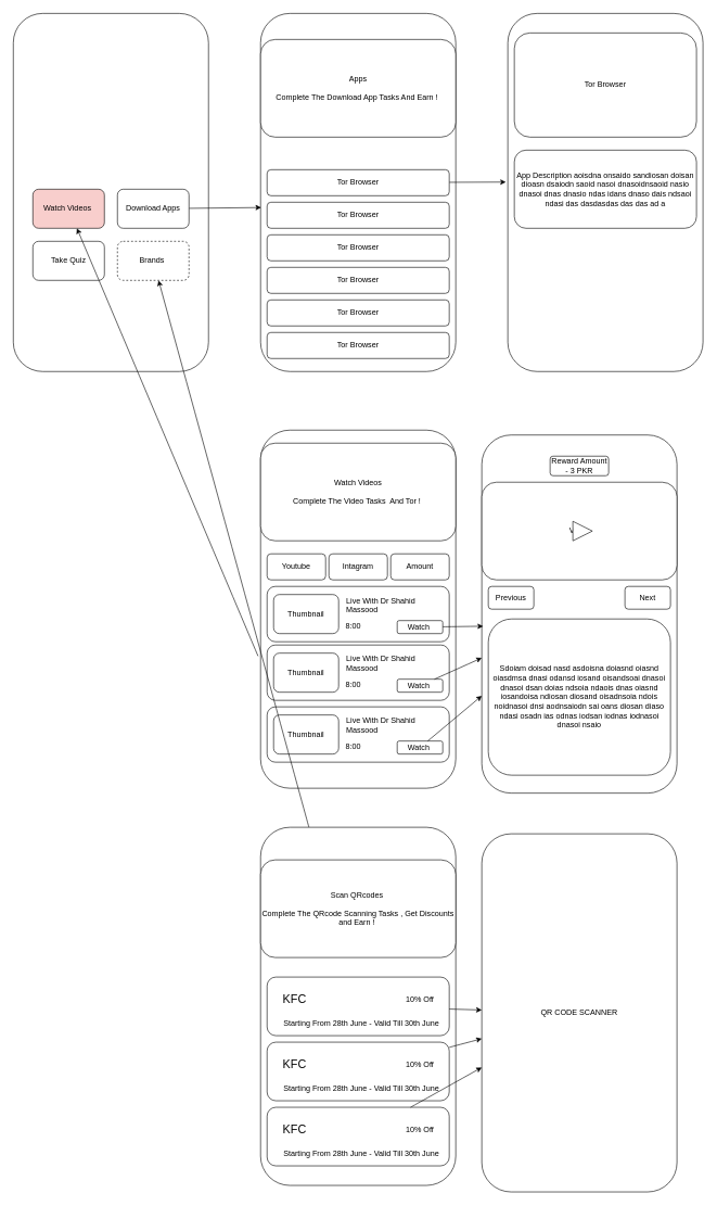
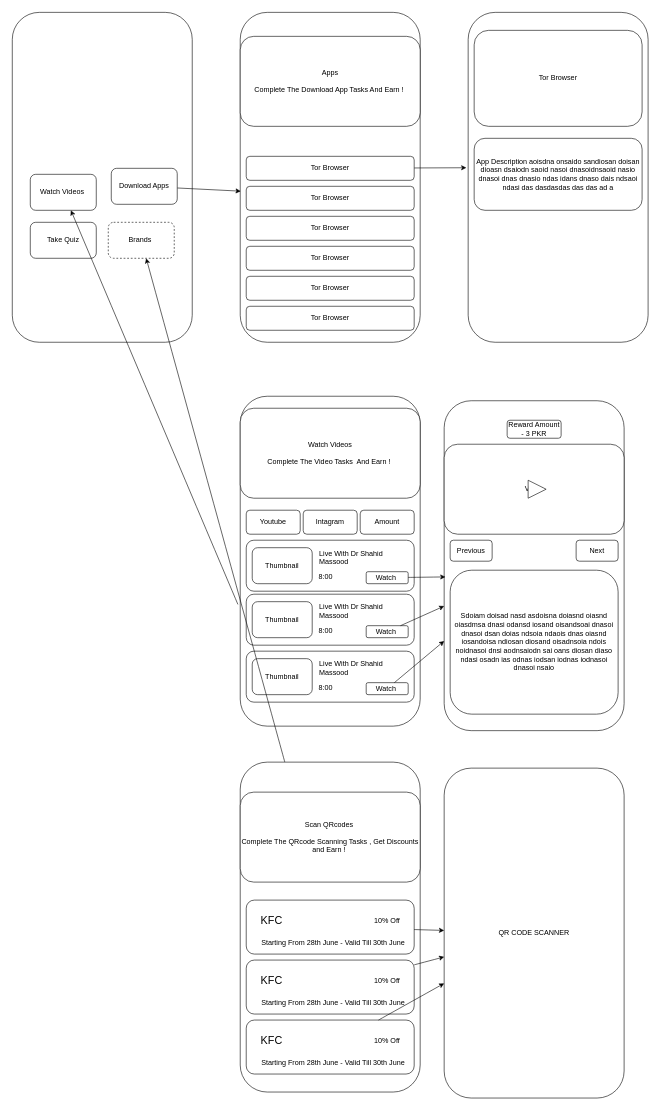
  <mxCell id="0" />
  <mxCell id="1" parent="0" />
  <mxCell id="2" value="" style="rounded=1;whiteSpace=wrap;html=1;" vertex="1" parent="1"><mxGeometry x="400" y="20" width="300" height="550" as="geometry" /></mxCell>
  <mxCell id="3" value="" style="rounded=1;whiteSpace=wrap;html=1;" vertex="1" parent="1"><mxGeometry x="20" y="20" width="300" height="550" as="geometry" /></mxCell>
- <mxCell id="4" value="Watch Videos&amp;nbsp;" style="rounded=1;whiteSpace=wrap;html=1;fillColor=#f8cecc;" vertex="1" parent="1"><mxGeometry x="50" y="290" width="110" height="60" as="geometry" /></mxCell>
+ <mxCell id="4" value="Watch Videos&amp;nbsp;" style="rounded=1;whiteSpace=wrap;html=1;" vertex="1" parent="1"><mxGeometry x="50" y="290" width="110" height="60" as="geometry" /></mxCell>
  <mxCell id="5" style="edgeStyle=none;html=1;entryX=0.003;entryY=0.542;entryDx=0;entryDy=0;entryPerimeter=0;" edge="1" parent="1" source="6" target="2"><mxGeometry relative="1" as="geometry" /></mxCell>
- <mxCell id="6" value="Download Apps" style="rounded=1;whiteSpace=wrap;html=1;" vertex="1" parent="1"><mxGeometry x="180" y="290" width="110" height="60" as="geometry" /></mxCell>
+ <mxCell id="6" value="Download Apps" style="rounded=1;whiteSpace=wrap;html=1;" vertex="1" parent="1"><mxGeometry x="185" y="280" width="110" height="60" as="geometry" /></mxCell>
  <mxCell id="7" value="Take Quiz" style="rounded=1;whiteSpace=wrap;html=1;" vertex="1" parent="1"><mxGeometry x="50" y="370" width="110" height="60" as="geometry" /></mxCell>
  <mxCell id="8" value="Brands&amp;nbsp;" style="rounded=1;whiteSpace=wrap;html=1;dashed=1;" vertex="1" parent="1"><mxGeometry x="180" y="370" width="110" height="60" as="geometry" /></mxCell>
  <mxCell id="9" value="Apps&lt;br&gt;&lt;br&gt;Complete The Download App Tasks And Earn !&amp;nbsp;" style="rounded=1;whiteSpace=wrap;html=1;" vertex="1" parent="1"><mxGeometry x="400" y="60" width="300" height="150" as="geometry" /></mxCell>
  <mxCell id="10" value="Tor Browser&lt;br&gt;" style="rounded=1;whiteSpace=wrap;html=1;" vertex="1" parent="1"><mxGeometry x="410" y="510" width="280" height="40" as="geometry" /></mxCell>
  <mxCell id="11" value="Tor Browser&lt;br&gt;" style="rounded=1;whiteSpace=wrap;html=1;" vertex="1" parent="1"><mxGeometry x="410" y="310" width="280" height="40" as="geometry" /></mxCell>
  <mxCell id="12" value="Tor Browser&lt;br&gt;" style="rounded=1;whiteSpace=wrap;html=1;" vertex="1" parent="1"><mxGeometry x="410" y="410" width="280" height="40" as="geometry" /></mxCell>
  <mxCell id="13" value="Tor Browser&lt;br&gt;" style="rounded=1;whiteSpace=wrap;html=1;" vertex="1" parent="1"><mxGeometry x="410" y="360" width="280" height="40" as="geometry" /></mxCell>
  <mxCell id="14" value="Tor Browser&lt;br&gt;" style="rounded=1;whiteSpace=wrap;html=1;" vertex="1" parent="1"><mxGeometry x="410" y="460" width="280" height="40" as="geometry" /></mxCell>
  <mxCell id="15" style="edgeStyle=none;html=1;entryX=-0.01;entryY=0.471;entryDx=0;entryDy=0;entryPerimeter=0;" edge="1" parent="1" source="16" target="17"><mxGeometry relative="1" as="geometry" /></mxCell>
  <mxCell id="16" value="Tor Browser&lt;br&gt;" style="rounded=1;whiteSpace=wrap;html=1;" vertex="1" parent="1"><mxGeometry x="410" y="260" width="280" height="40" as="geometry" /></mxCell>
  <mxCell id="17" value="" style="rounded=1;whiteSpace=wrap;html=1;" vertex="1" parent="1"><mxGeometry x="780" y="20" width="300" height="550" as="geometry" /></mxCell>
  <mxCell id="18" value="Tor Browser&lt;br&gt;" style="rounded=1;whiteSpace=wrap;html=1;" vertex="1" parent="1"><mxGeometry x="790" y="50" width="280" height="160" as="geometry" /></mxCell>
  <mxCell id="19" style="edgeStyle=none;html=1;exitX=0.593;exitY=0.017;exitDx=0;exitDy=0;exitPerimeter=0;" edge="1" parent="1" source="20"><mxGeometry relative="1" as="geometry"><mxPoint x="956" y="232" as="targetPoint" /></mxGeometry></mxCell>
  <mxCell id="20" value="App Description aoisdna onsaido sandiosan doisan dioasn dsaiodn saoid nasoi dnasoidnsaoid nasio dnasoi dnas dnasio ndas idans dnaso dais ndsaoi ndasi das dasdasdas das das ad a" style="rounded=1;whiteSpace=wrap;html=1;" vertex="1" parent="1"><mxGeometry x="790" y="230" width="280" height="120" as="geometry" /></mxCell>
  <mxCell id="21" style="edgeStyle=none;html=1;curved=1;exitX=-0.013;exitY=0.631;exitDx=0;exitDy=0;exitPerimeter=0;" edge="1" parent="1" source="22" target="4"><mxGeometry relative="1" as="geometry" /></mxCell>
  <mxCell id="22" value="" style="rounded=1;whiteSpace=wrap;html=1;" vertex="1" parent="1"><mxGeometry x="400" y="660" width="300" height="550" as="geometry" /></mxCell>
- <mxCell id="23" value="Watch Videos&lt;br&gt;&lt;br&gt;Complete The Video Tasks&amp;nbsp; And Tor !&amp;nbsp;" style="rounded=1;whiteSpace=wrap;html=1;" vertex="1" parent="1"><mxGeometry x="400" y="680" width="300" height="150" as="geometry" /></mxCell>
+ <mxCell id="23" value="Watch Videos&lt;br&gt;&lt;br&gt;Complete The Video Tasks&amp;nbsp; And Earn !&amp;nbsp;" style="rounded=1;whiteSpace=wrap;html=1;" vertex="1" parent="1"><mxGeometry x="400" y="680" width="300" height="150" as="geometry" /></mxCell>
  <mxCell id="24" value="Youtube" style="rounded=1;whiteSpace=wrap;html=1;" vertex="1" parent="1"><mxGeometry x="410" y="850" width="90" height="40" as="geometry" /></mxCell>
  <mxCell id="25" value="Intagram" style="rounded=1;whiteSpace=wrap;html=1;" vertex="1" parent="1"><mxGeometry x="505" y="850" width="90" height="40" as="geometry" /></mxCell>
  <mxCell id="26" value="Amount" style="rounded=1;whiteSpace=wrap;html=1;" vertex="1" parent="1"><mxGeometry x="600" y="850" width="90" height="40" as="geometry" /></mxCell>
  <mxCell id="27" value="" style="group" vertex="1" connectable="0" parent="1"><mxGeometry x="410" y="900" width="280" height="85" as="geometry" /></mxCell>
  <mxCell id="28" value="" style="rounded=1;whiteSpace=wrap;html=1;" vertex="1" parent="27"><mxGeometry width="280" height="85" as="geometry" /></mxCell>
  <mxCell id="29" value="Thumbnail" style="rounded=1;whiteSpace=wrap;html=1;" vertex="1" parent="27"><mxGeometry x="10" y="12.5" width="100" height="60" as="geometry" /></mxCell>
  <mxCell id="30" value="Live With Dr Shahid Massood" style="text;html=1;strokeColor=none;fillColor=none;align=left;verticalAlign=middle;whiteSpace=wrap;rounded=0;" vertex="1" parent="27"><mxGeometry x="120" y="13.5" width="130" height="30" as="geometry" /></mxCell>
  <mxCell id="31" value="8:00" style="text;html=1;strokeColor=none;fillColor=none;align=left;verticalAlign=middle;whiteSpace=wrap;rounded=0;" vertex="1" parent="27"><mxGeometry x="119" y="46.5" width="130" height="30" as="geometry" /></mxCell>
  <mxCell id="32" value="Watch&amp;nbsp;" style="rounded=1;whiteSpace=wrap;html=1;" vertex="1" parent="27"><mxGeometry x="200" y="52.5" width="70" height="20" as="geometry" /></mxCell>
  <mxCell id="33" value="" style="group" vertex="1" connectable="0" parent="1"><mxGeometry x="410" y="990" width="280" height="85" as="geometry" /></mxCell>
  <mxCell id="34" value="" style="rounded=1;whiteSpace=wrap;html=1;" vertex="1" parent="33"><mxGeometry width="280" height="85" as="geometry" /></mxCell>
  <mxCell id="35" value="Thumbnail" style="rounded=1;whiteSpace=wrap;html=1;" vertex="1" parent="33"><mxGeometry x="10" y="12.5" width="100" height="60" as="geometry" /></mxCell>
  <mxCell id="36" value="Live With Dr Shahid Massood" style="text;html=1;strokeColor=none;fillColor=none;align=left;verticalAlign=middle;whiteSpace=wrap;rounded=0;" vertex="1" parent="33"><mxGeometry x="120" y="13.5" width="130" height="30" as="geometry" /></mxCell>
  <mxCell id="37" value="8:00" style="text;html=1;strokeColor=none;fillColor=none;align=left;verticalAlign=middle;whiteSpace=wrap;rounded=0;" vertex="1" parent="33"><mxGeometry x="119" y="46.5" width="130" height="30" as="geometry" /></mxCell>
  <mxCell id="38" value="Watch&amp;nbsp;" style="rounded=1;whiteSpace=wrap;html=1;" vertex="1" parent="33"><mxGeometry x="200" y="52.5" width="70" height="20" as="geometry" /></mxCell>
  <mxCell id="39" value="" style="group" vertex="1" connectable="0" parent="1"><mxGeometry x="410" y="1085" width="280" height="85" as="geometry" /></mxCell>
  <mxCell id="40" value="" style="rounded=1;whiteSpace=wrap;html=1;" vertex="1" parent="39"><mxGeometry width="280" height="85" as="geometry" /></mxCell>
  <mxCell id="41" value="Thumbnail" style="rounded=1;whiteSpace=wrap;html=1;" vertex="1" parent="39"><mxGeometry x="10" y="12.5" width="100" height="60" as="geometry" /></mxCell>
  <mxCell id="42" value="Live With Dr Shahid Massood" style="text;html=1;strokeColor=none;fillColor=none;align=left;verticalAlign=middle;whiteSpace=wrap;rounded=0;" vertex="1" parent="39"><mxGeometry x="120" y="13.5" width="130" height="30" as="geometry" /></mxCell>
  <mxCell id="43" value="8:00" style="text;html=1;strokeColor=none;fillColor=none;align=left;verticalAlign=middle;whiteSpace=wrap;rounded=0;" vertex="1" parent="39"><mxGeometry x="119" y="46.5" width="130" height="30" as="geometry" /></mxCell>
  <mxCell id="44" value="Watch&amp;nbsp;" style="rounded=1;whiteSpace=wrap;html=1;" vertex="1" parent="39"><mxGeometry x="200" y="52.5" width="70" height="20" as="geometry" /></mxCell>
  <mxCell id="45" value="" style="rounded=1;whiteSpace=wrap;html=1;" vertex="1" parent="1"><mxGeometry x="740" y="667.5" width="300" height="550" as="geometry" /></mxCell>
  <mxCell id="46" style="edgeStyle=none;curved=1;html=1;entryX=0.007;entryY=0.534;entryDx=0;entryDy=0;entryPerimeter=0;" edge="1" parent="1" source="32" target="45"><mxGeometry relative="1" as="geometry" /></mxCell>
  <mxCell id="47" style="edgeStyle=none;curved=1;html=1;" edge="1" parent="1" source="38" target="45"><mxGeometry relative="1" as="geometry" /></mxCell>
  <mxCell id="48" value="" style="edgeStyle=none;curved=1;html=1;" edge="1" parent="1" source="44" target="45"><mxGeometry relative="1" as="geometry" /></mxCell>
  <mxCell id="49" value="Video" style="rounded=1;whiteSpace=wrap;html=1;" vertex="1" parent="1"><mxGeometry x="740" y="740" width="300" height="150" as="geometry" /></mxCell>
  <mxCell id="50" value="" style="triangle;whiteSpace=wrap;html=1;" vertex="1" parent="1"><mxGeometry x="880" y="800" width="30" height="30" as="geometry" /></mxCell>
  <mxCell id="51" value="Next" style="rounded=1;whiteSpace=wrap;html=1;" vertex="1" parent="1"><mxGeometry x="960" y="900" width="70" height="35" as="geometry" /></mxCell>
  <mxCell id="52" value="Previous" style="rounded=1;whiteSpace=wrap;html=1;" vertex="1" parent="1"><mxGeometry x="750" y="900" width="70" height="35" as="geometry" /></mxCell>
  <mxCell id="53" value="Sdoiam doisad nasd asdoisna doiasnd oiasnd oiasdmsa dnasi odansd iosand oisandsoai dnasoi dnasoi dsan doias ndsoia ndaois dnas oiasnd iosandoisa ndiosan diosand oisadnsoia ndois noidnasoi dnsi aodnsaiodn sai oans diosan diaso ndasi osadn ias odnas iodsan iodnas iodnasoi dnasoi nsaio" style="rounded=1;whiteSpace=wrap;html=1;" vertex="1" parent="1"><mxGeometry x="750" y="950" width="280" height="240" as="geometry" /></mxCell>
  <mxCell id="54" value="Reward Amount - 3 PKR" style="rounded=1;whiteSpace=wrap;html=1;" vertex="1" parent="1"><mxGeometry x="845" y="700" width="90" height="30" as="geometry" /></mxCell>
  <mxCell id="55" style="edgeStyle=none;curved=1;html=1;" edge="1" parent="1" source="56" target="8"><mxGeometry relative="1" as="geometry" /></mxCell>
  <mxCell id="56" value="" style="rounded=1;whiteSpace=wrap;html=1;" vertex="1" parent="1"><mxGeometry x="400" y="1270" width="300" height="550" as="geometry" /></mxCell>
  <mxCell id="57" value="Scan QRcodes&amp;nbsp;&lt;br&gt;&lt;br&gt;Complete The QRcode Scanning Tasks , Get Discounts and Earn !&amp;nbsp;" style="rounded=1;whiteSpace=wrap;html=1;" vertex="1" parent="1"><mxGeometry x="400" y="1320" width="300" height="150" as="geometry" /></mxCell>
  <mxCell id="58" value="" style="group" vertex="1" connectable="0" parent="1"><mxGeometry x="410" y="1500" width="280" height="90" as="geometry" /></mxCell>
  <mxCell id="59" value="" style="rounded=1;whiteSpace=wrap;html=1;" vertex="1" parent="58"><mxGeometry width="280" height="90" as="geometry" /></mxCell>
  <mxCell id="60" value="KFC&amp;nbsp;" style="text;html=1;strokeColor=none;fillColor=none;align=center;verticalAlign=middle;whiteSpace=wrap;rounded=0;fontSize=18;" vertex="1" parent="58"><mxGeometry x="15" y="20" width="60" height="30" as="geometry" /></mxCell>
  <mxCell id="61" value="10% Off" style="text;html=1;strokeColor=none;fillColor=none;align=center;verticalAlign=middle;whiteSpace=wrap;rounded=0;" vertex="1" parent="58"><mxGeometry x="205" y="20" width="60" height="30" as="geometry" /></mxCell>
  <mxCell id="62" value="&lt;font face=&quot;helvetica&quot;&gt;&lt;span style=&quot;font-size: 12px&quot;&gt;Starting From 28th June - Valid Till 30th June&lt;/span&gt;&lt;/font&gt;" style="text;whiteSpace=wrap;html=1;fontSize=18;align=center;verticalAlign=middle;" vertex="1" parent="58"><mxGeometry x="20" y="60" width="250" height="20" as="geometry" /></mxCell>
  <mxCell id="63" value="" style="group" vertex="1" connectable="0" parent="1"><mxGeometry x="410" y="1600" width="280" height="90" as="geometry" /></mxCell>
  <mxCell id="64" value="" style="rounded=1;whiteSpace=wrap;html=1;" vertex="1" parent="63"><mxGeometry width="280" height="90" as="geometry" /></mxCell>
  <mxCell id="65" value="KFC&amp;nbsp;" style="text;html=1;strokeColor=none;fillColor=none;align=center;verticalAlign=middle;whiteSpace=wrap;rounded=0;fontSize=18;" vertex="1" parent="63"><mxGeometry x="15" y="20" width="60" height="30" as="geometry" /></mxCell>
  <mxCell id="66" value="10% Off" style="text;html=1;strokeColor=none;fillColor=none;align=center;verticalAlign=middle;whiteSpace=wrap;rounded=0;" vertex="1" parent="63"><mxGeometry x="205" y="20" width="60" height="30" as="geometry" /></mxCell>
  <mxCell id="67" value="&lt;font face=&quot;helvetica&quot;&gt;&lt;span style=&quot;font-size: 12px&quot;&gt;Starting From 28th June - Valid Till 30th June&lt;/span&gt;&lt;/font&gt;" style="text;whiteSpace=wrap;html=1;fontSize=18;align=center;verticalAlign=middle;" vertex="1" parent="63"><mxGeometry x="20" y="60" width="250" height="20" as="geometry" /></mxCell>
  <mxCell id="68" value="" style="group" vertex="1" connectable="0" parent="1"><mxGeometry x="410" y="1700" width="280" height="90" as="geometry" /></mxCell>
  <mxCell id="69" value="" style="rounded=1;whiteSpace=wrap;html=1;" vertex="1" parent="68"><mxGeometry width="280" height="90" as="geometry" /></mxCell>
  <mxCell id="70" value="KFC&amp;nbsp;" style="text;html=1;strokeColor=none;fillColor=none;align=center;verticalAlign=middle;whiteSpace=wrap;rounded=0;fontSize=18;" vertex="1" parent="68"><mxGeometry x="15" y="20" width="60" height="30" as="geometry" /></mxCell>
  <mxCell id="71" value="10% Off" style="text;html=1;strokeColor=none;fillColor=none;align=center;verticalAlign=middle;whiteSpace=wrap;rounded=0;" vertex="1" parent="68"><mxGeometry x="205" y="20" width="60" height="30" as="geometry" /></mxCell>
  <mxCell id="72" value="&lt;font face=&quot;helvetica&quot;&gt;&lt;span style=&quot;font-size: 12px&quot;&gt;Starting From 28th June - Valid Till 30th June&lt;/span&gt;&lt;/font&gt;" style="text;whiteSpace=wrap;html=1;fontSize=18;align=center;verticalAlign=middle;" vertex="1" parent="68"><mxGeometry x="20" y="60" width="250" height="20" as="geometry" /></mxCell>
  <mxCell id="73" value="QR CODE SCANNER" style="rounded=1;whiteSpace=wrap;html=1;" vertex="1" parent="1"><mxGeometry x="740" y="1280" width="300" height="550" as="geometry" /></mxCell>
  <mxCell id="74" style="edgeStyle=none;curved=1;html=1;fontSize=18;" edge="1" parent="1" source="59" target="73"><mxGeometry relative="1" as="geometry" /></mxCell>
  <mxCell id="75" style="edgeStyle=none;curved=1;html=1;fontSize=18;" edge="1" parent="1" source="64" target="73"><mxGeometry relative="1" as="geometry" /></mxCell>
  <mxCell id="76" style="edgeStyle=none;curved=1;html=1;fontSize=18;" edge="1" parent="1" source="69" target="73"><mxGeometry relative="1" as="geometry" /></mxCell>
